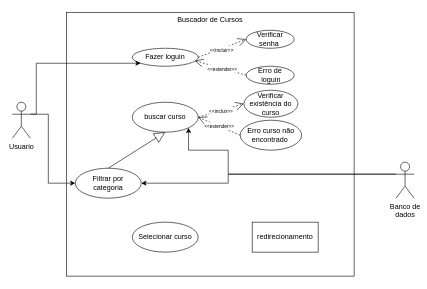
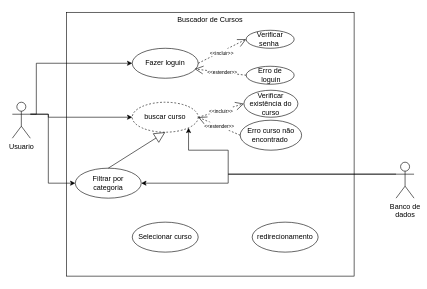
  <mxCell id="0" />
  <mxCell id="1" parent="0" />
  <mxCell id="2" value="&lt;font style=&quot;vertical-align: inherit;&quot;&gt;&lt;font style=&quot;vertical-align: inherit;&quot;&gt;&lt;font style=&quot;vertical-align: inherit;&quot;&gt;&lt;font style=&quot;vertical-align: inherit;&quot;&gt;Buscador de Cursos&lt;/font&gt;&lt;/font&gt;&lt;/font&gt;&lt;/font&gt;&lt;div&gt;&lt;font style=&quot;vertical-align: inherit;&quot;&gt;&lt;font style=&quot;vertical-align: inherit;&quot;&gt;&lt;font style=&quot;vertical-align: inherit;&quot;&gt;&lt;font style=&quot;vertical-align: inherit;&quot;&gt;&lt;br&gt;&lt;/font&gt;&lt;/font&gt;&lt;/font&gt;&lt;/font&gt;&lt;/div&gt;&lt;div&gt;&lt;font style=&quot;vertical-align: inherit;&quot;&gt;&lt;font style=&quot;vertical-align: inherit;&quot;&gt;&lt;font style=&quot;vertical-align: inherit;&quot;&gt;&lt;font style=&quot;vertical-align: inherit;&quot;&gt;&lt;br&gt;&lt;/font&gt;&lt;/font&gt;&lt;/font&gt;&lt;/font&gt;&lt;/div&gt;&lt;div&gt;&lt;font style=&quot;vertical-align: inherit;&quot;&gt;&lt;font style=&quot;vertical-align: inherit;&quot;&gt;&lt;font style=&quot;vertical-align: inherit;&quot;&gt;&lt;font style=&quot;vertical-align: inherit;&quot;&gt;&lt;br&gt;&lt;/font&gt;&lt;/font&gt;&lt;/font&gt;&lt;/font&gt;&lt;/div&gt;&lt;div&gt;&lt;font style=&quot;vertical-align: inherit;&quot;&gt;&lt;font style=&quot;vertical-align: inherit;&quot;&gt;&lt;font style=&quot;vertical-align: inherit;&quot;&gt;&lt;font style=&quot;vertical-align: inherit;&quot;&gt;&lt;br&gt;&lt;/font&gt;&lt;/font&gt;&lt;/font&gt;&lt;/font&gt;&lt;/div&gt;&lt;div&gt;&lt;font style=&quot;vertical-align: inherit;&quot;&gt;&lt;font style=&quot;vertical-align: inherit;&quot;&gt;&lt;font style=&quot;vertical-align: inherit;&quot;&gt;&lt;font style=&quot;vertical-align: inherit;&quot;&gt;&lt;br&gt;&lt;/font&gt;&lt;/font&gt;&lt;/font&gt;&lt;/font&gt;&lt;/div&gt;&lt;div&gt;&lt;font style=&quot;vertical-align: inherit;&quot;&gt;&lt;font style=&quot;vertical-align: inherit;&quot;&gt;&lt;font style=&quot;vertical-align: inherit;&quot;&gt;&lt;font style=&quot;vertical-align: inherit;&quot;&gt;&lt;br&gt;&lt;/font&gt;&lt;/font&gt;&lt;/font&gt;&lt;/font&gt;&lt;/div&gt;&lt;div&gt;&lt;font style=&quot;vertical-align: inherit;&quot;&gt;&lt;font style=&quot;vertical-align: inherit;&quot;&gt;&lt;font style=&quot;vertical-align: inherit;&quot;&gt;&lt;font style=&quot;vertical-align: inherit;&quot;&gt;&lt;br&gt;&lt;/font&gt;&lt;/font&gt;&lt;/font&gt;&lt;/font&gt;&lt;/div&gt;&lt;div&gt;&lt;font style=&quot;vertical-align: inherit;&quot;&gt;&lt;font style=&quot;vertical-align: inherit;&quot;&gt;&lt;font style=&quot;vertical-align: inherit;&quot;&gt;&lt;font style=&quot;vertical-align: inherit;&quot;&gt;&lt;br&gt;&lt;/font&gt;&lt;/font&gt;&lt;/font&gt;&lt;/font&gt;&lt;/div&gt;&lt;div&gt;&lt;font style=&quot;vertical-align: inherit;&quot;&gt;&lt;font style=&quot;vertical-align: inherit;&quot;&gt;&lt;font style=&quot;vertical-align: inherit;&quot;&gt;&lt;font style=&quot;vertical-align: inherit;&quot;&gt;&lt;br&gt;&lt;/font&gt;&lt;/font&gt;&lt;/font&gt;&lt;/font&gt;&lt;/div&gt;&lt;div&gt;&lt;font style=&quot;vertical-align: inherit;&quot;&gt;&lt;font style=&quot;vertical-align: inherit;&quot;&gt;&lt;font style=&quot;vertical-align: inherit;&quot;&gt;&lt;font style=&quot;vertical-align: inherit;&quot;&gt;&lt;br&gt;&lt;/font&gt;&lt;/font&gt;&lt;/font&gt;&lt;/font&gt;&lt;/div&gt;&lt;div&gt;&lt;font style=&quot;vertical-align: inherit;&quot;&gt;&lt;font style=&quot;vertical-align: inherit;&quot;&gt;&lt;font style=&quot;vertical-align: inherit;&quot;&gt;&lt;font style=&quot;vertical-align: inherit;&quot;&gt;&lt;br&gt;&lt;/font&gt;&lt;/font&gt;&lt;/font&gt;&lt;/font&gt;&lt;/div&gt;&lt;div&gt;&lt;font style=&quot;vertical-align: inherit;&quot;&gt;&lt;font style=&quot;vertical-align: inherit;&quot;&gt;&lt;font style=&quot;vertical-align: inherit;&quot;&gt;&lt;font style=&quot;vertical-align: inherit;&quot;&gt;&lt;br&gt;&lt;/font&gt;&lt;/font&gt;&lt;/font&gt;&lt;/font&gt;&lt;/div&gt;&lt;div&gt;&lt;font style=&quot;vertical-align: inherit;&quot;&gt;&lt;font style=&quot;vertical-align: inherit;&quot;&gt;&lt;font style=&quot;vertical-align: inherit;&quot;&gt;&lt;font style=&quot;vertical-align: inherit;&quot;&gt;&lt;br&gt;&lt;/font&gt;&lt;/font&gt;&lt;/font&gt;&lt;/font&gt;&lt;/div&gt;&lt;div&gt;&lt;font style=&quot;vertical-align: inherit;&quot;&gt;&lt;font style=&quot;vertical-align: inherit;&quot;&gt;&lt;font style=&quot;vertical-align: inherit;&quot;&gt;&lt;font style=&quot;vertical-align: inherit;&quot;&gt;&lt;br&gt;&lt;/font&gt;&lt;/font&gt;&lt;/font&gt;&lt;/font&gt;&lt;/div&gt;&lt;div&gt;&lt;font style=&quot;vertical-align: inherit;&quot;&gt;&lt;font style=&quot;vertical-align: inherit;&quot;&gt;&lt;font style=&quot;vertical-align: inherit;&quot;&gt;&lt;font style=&quot;vertical-align: inherit;&quot;&gt;&lt;br&gt;&lt;/font&gt;&lt;/font&gt;&lt;/font&gt;&lt;/font&gt;&lt;/div&gt;&lt;div&gt;&lt;font style=&quot;vertical-align: inherit;&quot;&gt;&lt;font style=&quot;vertical-align: inherit;&quot;&gt;&lt;font style=&quot;vertical-align: inherit;&quot;&gt;&lt;font style=&quot;vertical-align: inherit;&quot;&gt;&lt;br&gt;&lt;/font&gt;&lt;/font&gt;&lt;/font&gt;&lt;/font&gt;&lt;/div&gt;&lt;div&gt;&lt;font style=&quot;vertical-align: inherit;&quot;&gt;&lt;font style=&quot;vertical-align: inherit;&quot;&gt;&lt;font style=&quot;vertical-align: inherit;&quot;&gt;&lt;font style=&quot;vertical-align: inherit;&quot;&gt;&lt;br&gt;&lt;/font&gt;&lt;/font&gt;&lt;/font&gt;&lt;/font&gt;&lt;/div&gt;&lt;div&gt;&lt;font style=&quot;vertical-align: inherit;&quot;&gt;&lt;font style=&quot;vertical-align: inherit;&quot;&gt;&lt;font style=&quot;vertical-align: inherit;&quot;&gt;&lt;font style=&quot;vertical-align: inherit;&quot;&gt;&lt;br&gt;&lt;/font&gt;&lt;/font&gt;&lt;/font&gt;&lt;/font&gt;&lt;/div&gt;&lt;div&gt;&lt;font style=&quot;vertical-align: inherit;&quot;&gt;&lt;font style=&quot;vertical-align: inherit;&quot;&gt;&lt;font style=&quot;vertical-align: inherit;&quot;&gt;&lt;font style=&quot;vertical-align: inherit;&quot;&gt;&lt;br&gt;&lt;/font&gt;&lt;/font&gt;&lt;/font&gt;&lt;/font&gt;&lt;/div&gt;&lt;div&gt;&lt;font style=&quot;vertical-align: inherit;&quot;&gt;&lt;font style=&quot;vertical-align: inherit;&quot;&gt;&lt;font style=&quot;vertical-align: inherit;&quot;&gt;&lt;font style=&quot;vertical-align: inherit;&quot;&gt;&lt;br&gt;&lt;/font&gt;&lt;/font&gt;&lt;/font&gt;&lt;/font&gt;&lt;/div&gt;&lt;div&gt;&lt;font style=&quot;vertical-align: inherit;&quot;&gt;&lt;font style=&quot;vertical-align: inherit;&quot;&gt;&lt;font style=&quot;vertical-align: inherit;&quot;&gt;&lt;font style=&quot;vertical-align: inherit;&quot;&gt;&lt;br&gt;&lt;/font&gt;&lt;/font&gt;&lt;/font&gt;&lt;/font&gt;&lt;/div&gt;&lt;div&gt;&lt;font style=&quot;vertical-align: inherit;&quot;&gt;&lt;font style=&quot;vertical-align: inherit;&quot;&gt;&lt;font style=&quot;vertical-align: inherit;&quot;&gt;&lt;font style=&quot;vertical-align: inherit;&quot;&gt;&lt;br&gt;&lt;/font&gt;&lt;/font&gt;&lt;/font&gt;&lt;/font&gt;&lt;/div&gt;&lt;div&gt;&lt;font style=&quot;vertical-align: inherit;&quot;&gt;&lt;font style=&quot;vertical-align: inherit;&quot;&gt;&lt;font style=&quot;vertical-align: inherit;&quot;&gt;&lt;font style=&quot;vertical-align: inherit;&quot;&gt;&lt;br&gt;&lt;/font&gt;&lt;/font&gt;&lt;/font&gt;&lt;/font&gt;&lt;/div&gt;&lt;div&gt;&lt;font style=&quot;vertical-align: inherit;&quot;&gt;&lt;font style=&quot;vertical-align: inherit;&quot;&gt;&lt;font style=&quot;vertical-align: inherit;&quot;&gt;&lt;font style=&quot;vertical-align: inherit;&quot;&gt;&lt;br&gt;&lt;/font&gt;&lt;/font&gt;&lt;/font&gt;&lt;/font&gt;&lt;/div&gt;&lt;div&gt;&lt;font style=&quot;vertical-align: inherit;&quot;&gt;&lt;font style=&quot;vertical-align: inherit;&quot;&gt;&lt;font style=&quot;vertical-align: inherit;&quot;&gt;&lt;font style=&quot;vertical-align: inherit;&quot;&gt;&lt;br&gt;&lt;/font&gt;&lt;/font&gt;&lt;/font&gt;&lt;/font&gt;&lt;/div&gt;&lt;div&gt;&lt;font style=&quot;vertical-align: inherit;&quot;&gt;&lt;font style=&quot;vertical-align: inherit;&quot;&gt;&lt;font style=&quot;vertical-align: inherit;&quot;&gt;&lt;font style=&quot;vertical-align: inherit;&quot;&gt;&lt;br&gt;&lt;/font&gt;&lt;/font&gt;&lt;/font&gt;&lt;/font&gt;&lt;/div&gt;&lt;div&gt;&lt;font style=&quot;vertical-align: inherit;&quot;&gt;&lt;font style=&quot;vertical-align: inherit;&quot;&gt;&lt;font style=&quot;vertical-align: inherit;&quot;&gt;&lt;font style=&quot;vertical-align: inherit;&quot;&gt;&lt;br&gt;&lt;/font&gt;&lt;/font&gt;&lt;/font&gt;&lt;/font&gt;&lt;/div&gt;&lt;div&gt;&lt;font style=&quot;vertical-align: inherit;&quot;&gt;&lt;font style=&quot;vertical-align: inherit;&quot;&gt;&lt;font style=&quot;vertical-align: inherit;&quot;&gt;&lt;font style=&quot;vertical-align: inherit;&quot;&gt;&lt;br&gt;&lt;/font&gt;&lt;/font&gt;&lt;/font&gt;&lt;/font&gt;&lt;/div&gt;&lt;div&gt;&lt;font style=&quot;vertical-align: inherit;&quot;&gt;&lt;font style=&quot;vertical-align: inherit;&quot;&gt;&lt;font style=&quot;vertical-align: inherit;&quot;&gt;&lt;font style=&quot;vertical-align: inherit;&quot;&gt;&lt;br&gt;&lt;/font&gt;&lt;/font&gt;&lt;/font&gt;&lt;/font&gt;&lt;/div&gt;" style="html=1;whiteSpace=wrap;" vertex="1" parent="1"><mxGeometry x="110" y="20" width="480" height="440" as="geometry" /></mxCell>
- <mxCell id="3" value="Fazer loguin" style="ellipse;whiteSpace=wrap;html=1;" vertex="1" parent="1"><mxGeometry x="220" y="80" width="110" height="30" as="geometry" /></mxCell>
- <mxCell id="4" value="buscar curso" style="ellipse;whiteSpace=wrap;html=1;" vertex="1" parent="1"><mxGeometry x="220" y="170" width="110" height="50" as="geometry" /></mxCell>
+ <mxCell id="3" value="Fazer loguin" style="ellipse;whiteSpace=wrap;html=1;" vertex="1" parent="1"><mxGeometry x="220" y="80" width="110" height="50" as="geometry" /></mxCell>
+ <mxCell id="4" value="buscar curso" style="ellipse;whiteSpace=wrap;html=1;dashed=1;" vertex="1" parent="1"><mxGeometry x="220" y="170" width="110" height="50" as="geometry" /></mxCell>
  <mxCell id="5" value="Selecionar curso" style="ellipse;whiteSpace=wrap;html=1;" vertex="1" parent="1"><mxGeometry x="220" y="370" width="110" height="50" as="geometry" /></mxCell>
  <mxCell id="6" value="Filtrar por&lt;div&gt;categoria&lt;/div&gt;" style="ellipse;whiteSpace=wrap;html=1;" vertex="1" parent="1"><mxGeometry x="125" y="280" width="110" height="50" as="geometry" /></mxCell>
  <mxCell id="7" style="edgeStyle=orthogonalEdgeStyle;rounded=0;orthogonalLoop=1;jettySize=auto;html=1;exitX=1;exitY=0.333;exitDx=0;exitDy=0;exitPerimeter=0;" edge="1" parent="1" source="10" target="3"><mxGeometry relative="1" as="geometry"><Array as="points"><mxPoint x="60" y="190" /><mxPoint x="60" y="105" /></Array></mxGeometry></mxCell>
+ <mxCell id="8" style="edgeStyle=orthogonalEdgeStyle;rounded=0;orthogonalLoop=1;jettySize=auto;html=1;exitX=1;exitY=0.333;exitDx=0;exitDy=0;exitPerimeter=0;entryX=0;entryY=0.5;entryDx=0;entryDy=0;" edge="1" parent="1" source="10" target="4"><mxGeometry relative="1" as="geometry"><mxPoint x="220" y="190" as="targetPoint" /><mxPoint x="50" y="185" as="sourcePoint" /><Array as="points"><mxPoint x="80" y="190" /><mxPoint x="80" y="195" /></Array></mxGeometry></mxCell>
  <mxCell id="9" style="edgeStyle=orthogonalEdgeStyle;rounded=0;orthogonalLoop=1;jettySize=auto;html=1;exitX=1;exitY=0.333;exitDx=0;exitDy=0;exitPerimeter=0;" edge="1" parent="1" source="10" target="6"><mxGeometry relative="1" as="geometry"><Array as="points"><mxPoint x="80" y="190" /><mxPoint x="80" y="305" /></Array></mxGeometry></mxCell>
  <mxCell id="10" value="Usuario" style="shape=umlActor;verticalLabelPosition=bottom;verticalAlign=top;html=1;" vertex="1" parent="1"><mxGeometry x="20" y="170" width="30" height="60" as="geometry" /></mxCell>
  <mxCell id="11" value="Verificar senha&amp;nbsp;" style="ellipse;whiteSpace=wrap;html=1;" vertex="1" parent="1"><mxGeometry x="410" y="50" width="80" height="30" as="geometry" /></mxCell>
  <mxCell id="12" style="edgeStyle=orthogonalEdgeStyle;rounded=0;orthogonalLoop=1;jettySize=auto;html=1;exitX=0;exitY=0.333;exitDx=0;exitDy=0;exitPerimeter=0;entryX=1;entryY=1;entryDx=0;entryDy=0;" edge="1" parent="1" source="14" target="4"><mxGeometry relative="1" as="geometry"><Array as="points"><mxPoint x="380" y="290" /><mxPoint x="380" y="250" /><mxPoint x="314" y="250" /></Array></mxGeometry></mxCell>
  <mxCell id="13" style="edgeStyle=orthogonalEdgeStyle;rounded=0;orthogonalLoop=1;jettySize=auto;html=1;exitX=0;exitY=0.333;exitDx=0;exitDy=0;exitPerimeter=0;entryX=1;entryY=0.5;entryDx=0;entryDy=0;" edge="1" parent="1" source="14" target="6"><mxGeometry relative="1" as="geometry"><Array as="points"><mxPoint x="380" y="290" /><mxPoint x="380" y="305" /></Array></mxGeometry></mxCell>
  <mxCell id="14" value="Banco de&lt;div&gt;dados&lt;/div&gt;" style="shape=umlActor;verticalLabelPosition=bottom;verticalAlign=top;html=1;" vertex="1" parent="1"><mxGeometry x="660" y="270" width="30" height="60" as="geometry" /></mxCell>
  <mxCell id="15" value="Erro de&lt;div&gt;&amp;nbsp;loguin&lt;/div&gt;" style="ellipse;whiteSpace=wrap;html=1;" vertex="1" parent="1"><mxGeometry x="410" y="110" width="80" height="30" as="geometry" /></mxCell>
  <mxCell id="16" value="&lt;font&gt;Verificar existência do curso&lt;/font&gt;" style="ellipse;whiteSpace=wrap;html=1;" vertex="1" parent="1"><mxGeometry x="406.25" y="150" width="90" height="45" as="geometry" /></mxCell>
  <mxCell id="17" value="&lt;div&gt;&lt;br&gt;&lt;/div&gt;&lt;div&gt;&lt;br&gt;&lt;/div&gt;" style="endArrow=open;endSize=12;dashed=1;html=1;rounded=0;exitX=1;exitY=0.5;exitDx=0;exitDy=0;entryX=0;entryY=0.5;entryDx=0;entryDy=0;" edge="1" parent="1" source="3" target="11"><mxGeometry width="160" relative="1" as="geometry"><mxPoint x="190" y="64.73" as="sourcePoint" /><mxPoint x="350" y="64.73" as="targetPoint" /></mxGeometry></mxCell>
  <mxCell id="18" value="&lt;font style=&quot;font-size: 8px;&quot;&gt;&amp;lt;&amp;lt;incluir&amp;gt;&amp;gt;&lt;/font&gt;" style="edgeLabel;html=1;align=center;verticalAlign=middle;resizable=0;points=[];" vertex="1" connectable="0" parent="17"><mxGeometry x="-0.044" y="-1" relative="1" as="geometry"><mxPoint as="offset" /></mxGeometry></mxCell>
  <mxCell id="19" value="&lt;font style=&quot;font-size: 8px;&quot;&gt;&amp;lt;&amp;lt;estender&amp;gt;&amp;gt;&lt;/font&gt;" style="endArrow=open;endSize=12;dashed=1;html=1;rounded=0;exitX=0;exitY=0.5;exitDx=0;exitDy=0;entryX=0.948;entryY=0.691;entryDx=0;entryDy=0;entryPerimeter=0;" edge="1" parent="1" source="15" target="3"><mxGeometry x="-0.066" width="160" relative="1" as="geometry"><mxPoint x="250" y="120" as="sourcePoint" /><mxPoint x="410" y="120" as="targetPoint" /><mxPoint as="offset" /></mxGeometry></mxCell>
  <mxCell id="20" value="Erro curso não encontrado&amp;nbsp;" style="ellipse;whiteSpace=wrap;html=1;" vertex="1" parent="1"><mxGeometry x="400" y="200" width="102.5" height="50" as="geometry" /></mxCell>
  <mxCell id="21" value="&lt;font style=&quot;font-size: 8px;&quot;&gt;&amp;lt;&amp;lt;incluir&amp;gt;&amp;gt;&lt;/font&gt;" style="endArrow=open;endSize=12;dashed=1;html=1;rounded=0;exitX=1;exitY=0.5;exitDx=0;exitDy=0;entryX=0;entryY=0.5;entryDx=0;entryDy=0;" edge="1" parent="1" source="4" target="16"><mxGeometry width="160" relative="1" as="geometry"><mxPoint x="180" y="200" as="sourcePoint" /><mxPoint x="340" y="200" as="targetPoint" /></mxGeometry></mxCell>
  <mxCell id="22" value="&lt;font style=&quot;font-size: 8px;&quot;&gt;&amp;lt;&amp;lt;estender&amp;gt;&amp;gt;&lt;/font&gt;" style="endArrow=open;endSize=12;dashed=1;html=1;rounded=0;exitX=0;exitY=0.5;exitDx=0;exitDy=0;entryX=1;entryY=0.5;entryDx=0;entryDy=0;" edge="1" parent="1" source="20" target="4"><mxGeometry width="160" relative="1" as="geometry"><mxPoint x="340" y="235" as="sourcePoint" /><mxPoint x="330" y="220" as="targetPoint" /></mxGeometry></mxCell>
  <mxCell id="23" value="" style="endArrow=block;endSize=16;endFill=0;html=1;rounded=0;exitX=0.5;exitY=0;exitDx=0;exitDy=0;entryX=0.5;entryY=1;entryDx=0;entryDy=0;" edge="1" parent="1" source="6" target="4"><mxGeometry width="160" relative="1" as="geometry"><mxPoint x="280" y="230" as="sourcePoint" /><mxPoint x="440" y="230" as="targetPoint" /></mxGeometry></mxCell>
- <mxCell id="24" value="redirecionamento" style="whiteSpace=wrap;html=1;rounded=0;" vertex="1" parent="1"><mxGeometry x="420" y="370" width="110" height="50" as="geometry" /></mxCell>
+ <mxCell id="24" value="redirecionamento" style="ellipse;whiteSpace=wrap;html=1;" vertex="1" parent="1"><mxGeometry x="420" y="370" width="110" height="50" as="geometry" /></mxCell>
